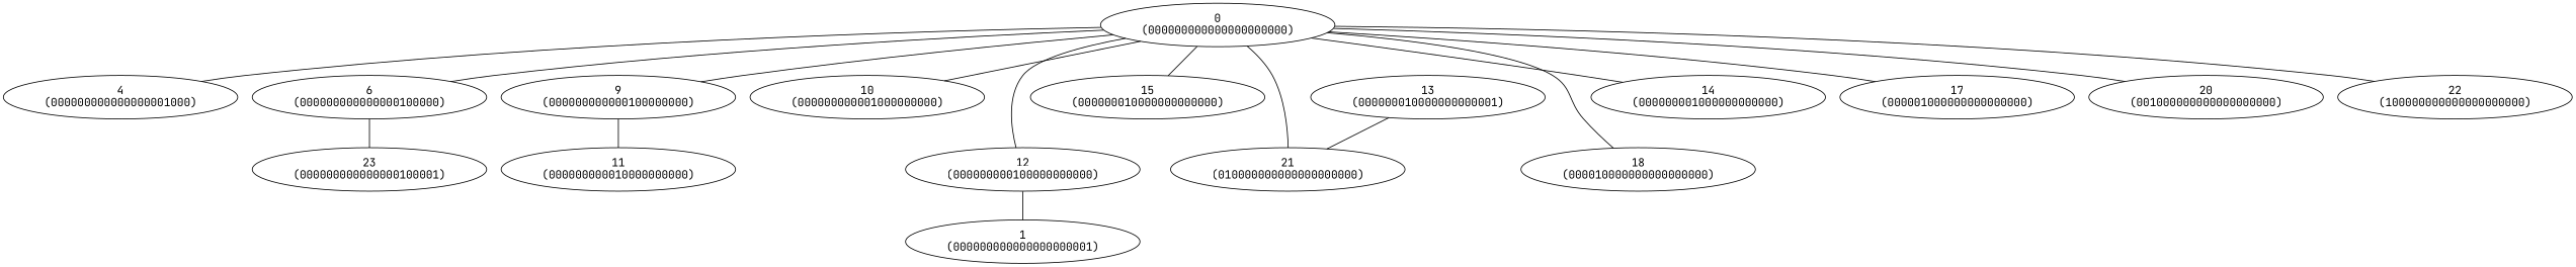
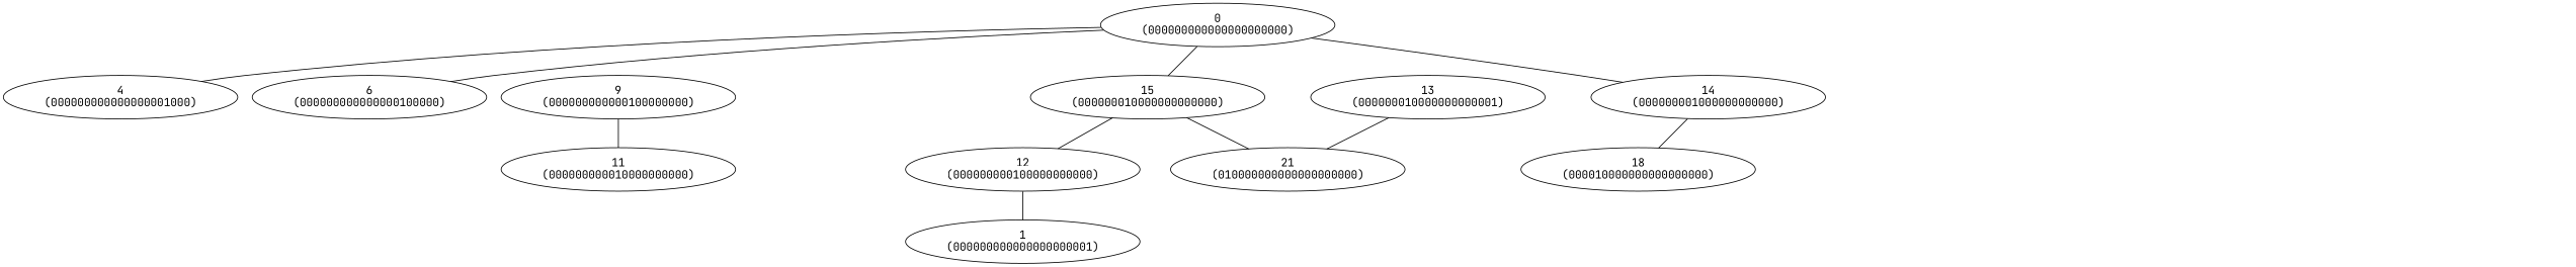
  graph {
    fontname="JetBrains Mono"
    node [fontname="JetBrains Mono"]
    edge [fontname="JetBrains Mono"]
    "0\n(000000000000000000000)"
    "4\n(000000000000000001000)"
    "6\n(000000000000000100000)"
    "9\n(000000000000100000000)"
-   "10\n(000000000001000000000)"
    "12\n(000000000100000000000)"
    "14\n(000000001000000000000)"
    "15\n(000000010000000000000)"
-   "17\n(000001000000000000000)"
    "18\n(000010000000000000000)"
-   "20\n(001000000000000000000)"
    "21\n(010000000000000000000)"
-   "22\n(100000000000000000000)"
-   "23\n(000000000000000100001)"
    "11\n(000000000010000000000)"
    "1\n(000000000000000000001)"
    "13\n(000000010000000000001)"
    "0\n(000000000000000000000)" -- "4\n(000000000000000001000)"
    "0\n(000000000000000000000)" -- "6\n(000000000000000100000)"
-   "0\n(000000000000000000000)" -- "9\n(000000000000100000000)"
-   "0\n(000000000000000000000)" -- "10\n(000000000001000000000)"
-   "0\n(000000000000000000000)" -- "12\n(000000000100000000000)"
+   "15\n(000000010000000000000)" -- "12\n(000000000100000000000)"
    "0\n(000000000000000000000)" -- "14\n(000000001000000000000)"
    "0\n(000000000000000000000)" -- "15\n(000000010000000000000)"
-   "0\n(000000000000000000000)" -- "17\n(000001000000000000000)"
-   "0\n(000000000000000000000)" -- "18\n(000010000000000000000)"
-   "0\n(000000000000000000000)" -- "20\n(001000000000000000000)"
-   "0\n(000000000000000000000)" -- "21\n(010000000000000000000)"
-   "0\n(000000000000000000000)" -- "22\n(100000000000000000000)"
-   "6\n(000000000000000100000)" -- "23\n(000000000000000100001)"
+   "14\n(000000001000000000000)" -- "18\n(000010000000000000000)"
+   "15\n(000000010000000000000)" -- "21\n(010000000000000000000)"
    "9\n(000000000000100000000)" -- "11\n(000000000010000000000)"
    "12\n(000000000100000000000)" -- "1\n(000000000000000000001)"
    "13\n(000000010000000000001)" -- "21\n(010000000000000000000)"
  }
